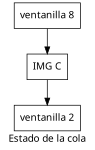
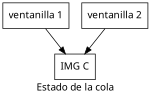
  digraph {
    fontname="Noto Sans"
    label="Estado de la cola"
    node [fontname="Noto Sans" shape=box]
    edge [fontname="Noto Sans"]
-   n1 [label="ventanilla 8"]
+   n1 [label="ventanilla 1"]
    n2 [label="IMG C"]
    n3 [label="ventanilla 2"]
    n1 -> n2
-   n2 -> n3
+   n3 -> n2
  }
